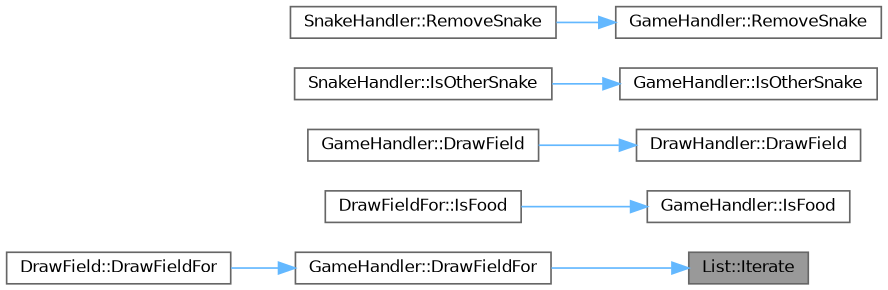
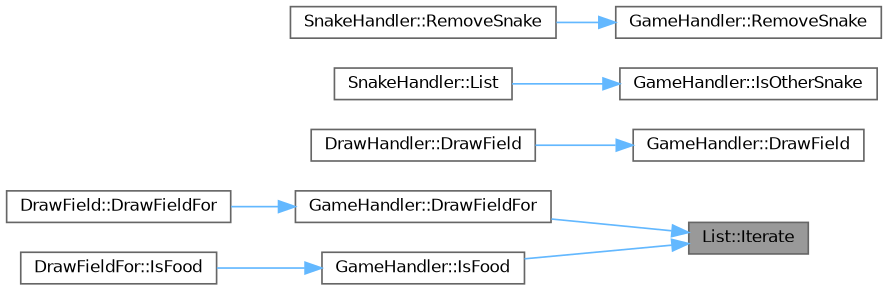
  digraph {
    rankdir=RL
    node [color=grey40 fillcolor=white fontname=Helvetica fontsize=10 shape=box style=filled]
    edge [color=steelblue1 dir=back fontname=Helvetica fontsize=10 labelfontname=Helvetica labelfontsize=10 style=solid]
    n1 [color=gray40 fillcolor=grey60 fontcolor=black height=0.2 label="List::Iterate" width=0.4]
    n2 [height=0.2 label="GameHandler::DrawFieldFor" width=0.4]
    n3 [height=0.2 label="GameHandler::IsFood" width=0.4]
    n4 [height=0.2 label="GameHandler::DrawField" width=0.4]
    n5 [height=0.2 label="DrawHandler::DrawField" width=0.4]
    n6 [height=0.2 label="DrawField::DrawFieldFor" width=0.4]
    n7 [height=0.2 label="DrawFieldFor::IsFood" width=0.4]
    n8 [height=0.2 label="GameHandler::IsOtherSnake" width=0.4]
-   n9 [height=0.2 label="SnakeHandler::IsOtherSnake" width=0.4]
+   n9 [height=0.2 label="SnakeHandler::List" width=0.4]
    n10 [height=0.2 label="GameHandler::RemoveSnake" width=0.4]
    n11 [height=0.2 label="SnakeHandler::RemoveSnake" width=0.4]
    n1 -> n2
+   n1 -> n3
    n2 -> n6
    n3 -> n7
-   n5 -> n4
+   n4 -> n5
    n8 -> n9
    n10 -> n11
  }
